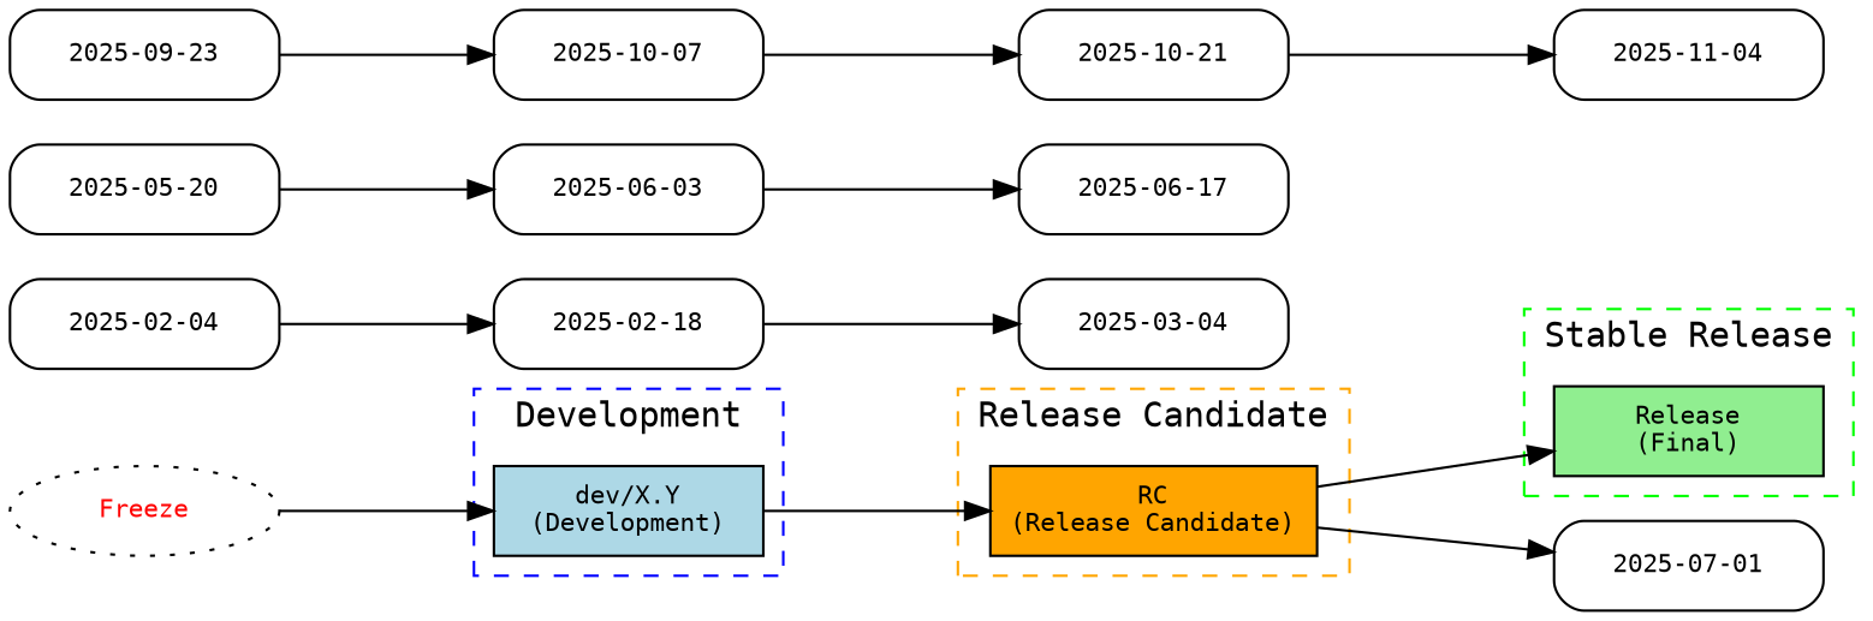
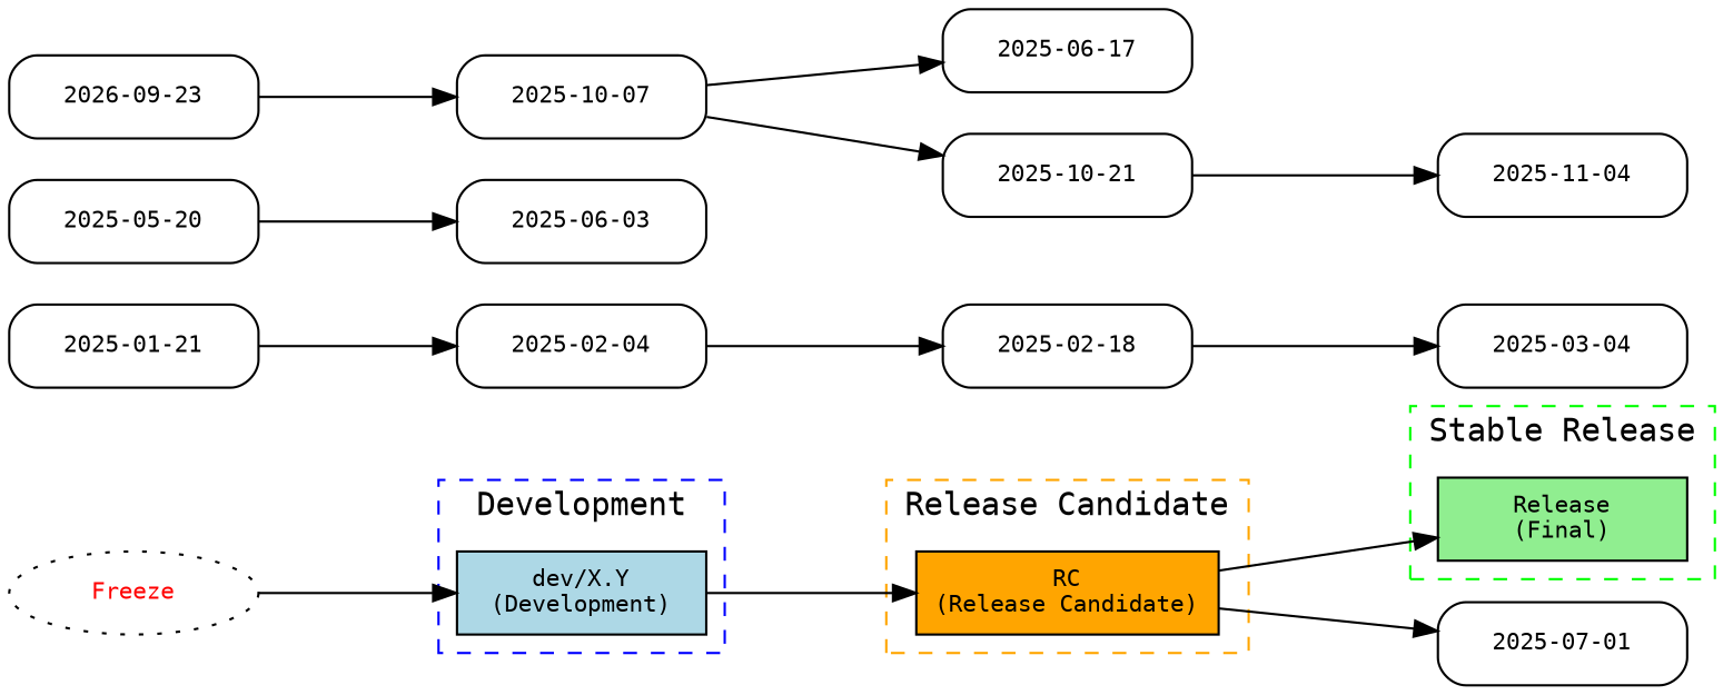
  digraph {
    fontname="DejaVu Sans Mono"
    rankdir=LR
    node [fontname="DejaVu Sans Mono" fontsize=10 shape=box style=rounded]
    edge [fontname="DejaVu Sans Mono"]
    n1 [fillcolor=lightblue label="dev/X.Y\n(Development)" style=filled width=1.5]
    n2 [fillcolor=orange label="RC\n(Release Candidate)" style=filled width=1.5]
    n3 [fillcolor=lightgreen label="Release\n(Final)" style=filled width=1.5]
    "2025-07-01" [width=1.5]
    n5 [fontcolor=red label=Freeze shape=ellipse style=dotted width=1.5]
+   "2025-01-21" [width=1.5]
    "2025-02-04" [width=1.5]
    "2025-02-18" [width=1.5]
    "2025-03-04" [width=1.5]
    "2025-05-20" [width=1.5]
    "2025-06-03" [width=1.5]
    "2025-06-17" [width=1.5]
-   "2025-09-23" [width=1.5]
+   "2025-09-23" [width=1.5 label="2026-09-23"]
    "2025-10-07" [width=1.5]
    "2025-10-21" [width=1.5]
    "2025-11-04" [width=1.5]
    subgraph cluster_1 {
      color=blue
      label=Development
      style=dashed
      n1
    }
    subgraph cluster_2 {
      color=orange
      label="Release Candidate"
      style=dashed
      n2
    }
    subgraph cluster_3 {
      color=green
      label="Stable Release"
      style=dashed
      n3
    }
    n1 -> n2 [label="      "]
    n2 -> n3 [label="      "]
    n2 -> "2025-07-01"
    n5 -> n1 [label="      "]
+   "2025-01-21" -> "2025-02-04"
    "2025-02-04" -> "2025-02-18"
    "2025-02-18" -> "2025-03-04"
    "2025-05-20" -> "2025-06-03"
-   "2025-06-03" -> "2025-06-17"
+   "2025-10-07" -> "2025-06-17"
    "2025-09-23" -> "2025-10-07"
    "2025-10-07" -> "2025-10-21"
    "2025-10-21" -> "2025-11-04"
  }
